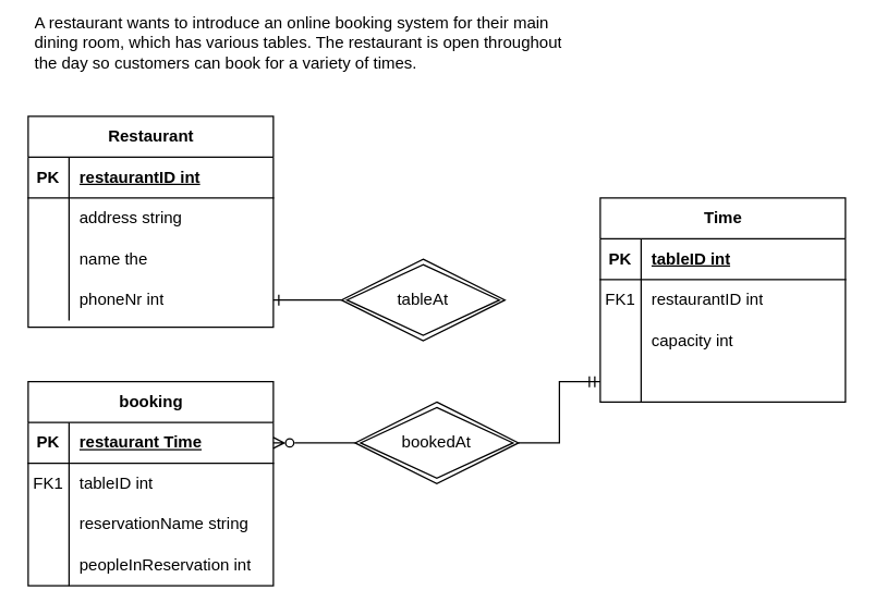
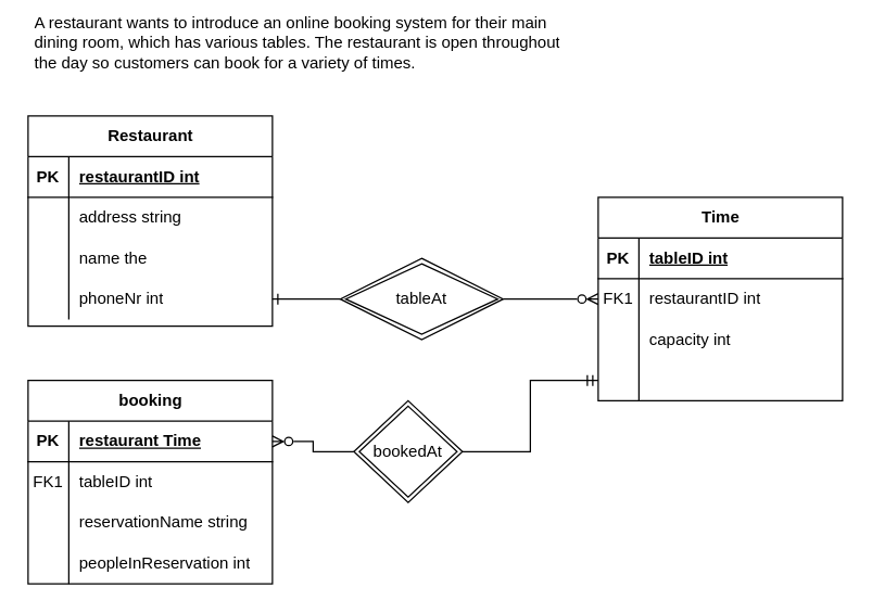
  <mxCell id="0" />
  <mxCell id="1" parent="0" />
  <mxCell id="2" value="Restaurant" style="shape=table;startSize=30;container=1;collapsible=1;childLayout=tableLayout;fixedRows=1;rowLines=0;fontStyle=1;align=center;resizeLast=1;html=1;" vertex="1" parent="1"><mxGeometry x="20" y="85" width="180" height="155" as="geometry" /></mxCell>
  <mxCell id="3" value="" style="shape=tableRow;horizontal=0;startSize=0;swimlaneHead=0;swimlaneBody=0;fillColor=none;collapsible=0;dropTarget=0;points=[[0,0.5],[1,0.5]];portConstraint=eastwest;top=0;left=0;right=0;bottom=1;" vertex="1" parent="2"><mxGeometry y="30" width="180" height="30" as="geometry" /></mxCell>
  <mxCell id="4" value="PK" style="shape=partialRectangle;connectable=0;fillColor=none;top=0;left=0;bottom=0;right=0;fontStyle=1;overflow=hidden;whiteSpace=wrap;html=1;" vertex="1" parent="3"><mxGeometry width="30" height="30" as="geometry"><mxRectangle width="30" height="30" as="alternateBounds" /></mxGeometry></mxCell>
  <mxCell id="5" value="restaurantID int " style="shape=partialRectangle;connectable=0;fillColor=none;top=0;left=0;bottom=0;right=0;align=left;spacingLeft=6;fontStyle=5;overflow=hidden;whiteSpace=wrap;html=1;" vertex="1" parent="3"><mxGeometry x="30" width="150" height="30" as="geometry"><mxRectangle width="150" height="30" as="alternateBounds" /></mxGeometry></mxCell>
  <mxCell id="6" value="" style="shape=tableRow;horizontal=0;startSize=0;swimlaneHead=0;swimlaneBody=0;fillColor=none;collapsible=0;dropTarget=0;points=[[0,0.5],[1,0.5]];portConstraint=eastwest;top=0;left=0;right=0;bottom=0;" vertex="1" parent="2"><mxGeometry y="60" width="180" height="30" as="geometry" /></mxCell>
  <mxCell id="7" value="" style="shape=partialRectangle;connectable=0;fillColor=none;top=0;left=0;bottom=0;right=0;editable=1;overflow=hidden;whiteSpace=wrap;html=1;" vertex="1" parent="6"><mxGeometry width="30" height="30" as="geometry"><mxRectangle width="30" height="30" as="alternateBounds" /></mxGeometry></mxCell>
  <mxCell id="8" value="address string" style="shape=partialRectangle;connectable=0;fillColor=none;top=0;left=0;bottom=0;right=0;align=left;spacingLeft=6;overflow=hidden;whiteSpace=wrap;html=1;" vertex="1" parent="6"><mxGeometry x="30" width="150" height="30" as="geometry"><mxRectangle width="150" height="30" as="alternateBounds" /></mxGeometry></mxCell>
  <mxCell id="9" value="" style="shape=tableRow;horizontal=0;startSize=0;swimlaneHead=0;swimlaneBody=0;fillColor=none;collapsible=0;dropTarget=0;points=[[0,0.5],[1,0.5]];portConstraint=eastwest;top=0;left=0;right=0;bottom=0;" vertex="1" parent="2"><mxGeometry y="90" width="180" height="30" as="geometry" /></mxCell>
  <mxCell id="10" value="" style="shape=partialRectangle;connectable=0;fillColor=none;top=0;left=0;bottom=0;right=0;editable=1;overflow=hidden;whiteSpace=wrap;html=1;" vertex="1" parent="9"><mxGeometry width="30" height="30" as="geometry"><mxRectangle width="30" height="30" as="alternateBounds" /></mxGeometry></mxCell>
  <mxCell id="11" value="name the" style="shape=partialRectangle;connectable=0;fillColor=none;top=0;left=0;bottom=0;right=0;align=left;spacingLeft=6;overflow=hidden;whiteSpace=wrap;html=1;" vertex="1" parent="9"><mxGeometry x="30" width="150" height="30" as="geometry"><mxRectangle width="150" height="30" as="alternateBounds" /></mxGeometry></mxCell>
  <mxCell id="12" value="" style="shape=tableRow;horizontal=0;startSize=0;swimlaneHead=0;swimlaneBody=0;fillColor=none;collapsible=0;dropTarget=0;points=[[0,0.5],[1,0.5]];portConstraint=eastwest;top=0;left=0;right=0;bottom=0;" vertex="1" parent="2"><mxGeometry y="120" width="180" height="30" as="geometry" /></mxCell>
  <mxCell id="13" value="" style="shape=partialRectangle;connectable=0;fillColor=none;top=0;left=0;bottom=0;right=0;editable=1;overflow=hidden;whiteSpace=wrap;html=1;" vertex="1" parent="12"><mxGeometry width="30" height="30" as="geometry"><mxRectangle width="30" height="30" as="alternateBounds" /></mxGeometry></mxCell>
  <mxCell id="14" value="phoneNr int" style="shape=partialRectangle;connectable=0;fillColor=none;top=0;left=0;bottom=0;right=0;align=left;spacingLeft=6;overflow=hidden;whiteSpace=wrap;html=1;" vertex="1" parent="12"><mxGeometry x="30" width="150" height="30" as="geometry"><mxRectangle width="150" height="30" as="alternateBounds" /></mxGeometry></mxCell>
+ <mxCell id="15" style="edgeStyle=orthogonalEdgeStyle;rounded=0;orthogonalLoop=1;jettySize=auto;html=1;exitX=1;exitY=0.5;exitDx=0;exitDy=0;endArrow=ERzeroToMany;endFill=0;" edge="1" parent="1" source="16" target="19"><mxGeometry relative="1" as="geometry" /></mxCell>
  <mxCell id="16" value="tableAt" style="shape=rhombus;double=1;perimeter=rhombusPerimeter;whiteSpace=wrap;html=1;align=center;" vertex="1" parent="1"><mxGeometry x="250" y="190" width="120" height="60" as="geometry" /></mxCell>
  <mxCell id="17" value="" style="edgeStyle=entityRelationEdgeStyle;fontSize=12;html=1;endArrow=ERone;endFill=1;rounded=0;exitX=0;exitY=0.5;exitDx=0;exitDy=0;" edge="1" parent="1" source="16" target="12"><mxGeometry width="100" height="100" relative="1" as="geometry"><mxPoint x="560" y="210" as="sourcePoint" /><mxPoint x="660" y="110" as="targetPoint" /><Array as="points"><mxPoint x="111" y="254" /><mxPoint x="130" y="310" /><mxPoint x="120" y="260" /><mxPoint x="120" y="310" /></Array></mxGeometry></mxCell>
  <mxCell id="18" style="edgeStyle=orthogonalEdgeStyle;rounded=0;orthogonalLoop=1;jettySize=auto;html=1;entryX=1;entryY=0.5;entryDx=0;entryDy=0;exitX=0;exitY=0.5;exitDx=0;exitDy=0;endArrow=none;endFill=0;startArrow=ERmandOne;startFill=0;" edge="1" parent="1" source="29" target="33"><mxGeometry relative="1" as="geometry" /></mxCell>
  <mxCell id="19" value="Time" style="shape=table;startSize=30;container=1;collapsible=1;childLayout=tableLayout;fixedRows=1;rowLines=0;fontStyle=1;align=center;resizeLast=1;html=1;" vertex="1" parent="1"><mxGeometry x="440" y="145" width="180" height="150" as="geometry" /></mxCell>
  <mxCell id="20" value="" style="shape=tableRow;horizontal=0;startSize=0;swimlaneHead=0;swimlaneBody=0;fillColor=none;collapsible=0;dropTarget=0;points=[[0,0.5],[1,0.5]];portConstraint=eastwest;top=0;left=0;right=0;bottom=1;" vertex="1" parent="19"><mxGeometry y="30" width="180" height="30" as="geometry" /></mxCell>
  <mxCell id="21" value="PK" style="shape=partialRectangle;connectable=0;fillColor=none;top=0;left=0;bottom=0;right=0;fontStyle=1;overflow=hidden;whiteSpace=wrap;html=1;" vertex="1" parent="20"><mxGeometry width="30" height="30" as="geometry"><mxRectangle width="30" height="30" as="alternateBounds" /></mxGeometry></mxCell>
  <mxCell id="22" value="tableID int " style="shape=partialRectangle;connectable=0;fillColor=none;top=0;left=0;bottom=0;right=0;align=left;spacingLeft=6;fontStyle=5;overflow=hidden;whiteSpace=wrap;html=1;" vertex="1" parent="20"><mxGeometry x="30" width="150" height="30" as="geometry"><mxRectangle width="150" height="30" as="alternateBounds" /></mxGeometry></mxCell>
  <mxCell id="23" value="" style="shape=tableRow;horizontal=0;startSize=0;swimlaneHead=0;swimlaneBody=0;fillColor=none;collapsible=0;dropTarget=0;points=[[0,0.5],[1,0.5]];portConstraint=eastwest;top=0;left=0;right=0;bottom=0;" vertex="1" parent="19"><mxGeometry y="60" width="180" height="30" as="geometry" /></mxCell>
  <mxCell id="24" value="FK1" style="shape=partialRectangle;connectable=0;fillColor=none;top=0;left=0;bottom=0;right=0;editable=1;overflow=hidden;whiteSpace=wrap;html=1;" vertex="1" parent="23"><mxGeometry width="30" height="30" as="geometry"><mxRectangle width="30" height="30" as="alternateBounds" /></mxGeometry></mxCell>
  <mxCell id="25" value="restaurantID int" style="shape=partialRectangle;connectable=0;fillColor=none;top=0;left=0;bottom=0;right=0;align=left;spacingLeft=6;overflow=hidden;whiteSpace=wrap;html=1;" vertex="1" parent="23"><mxGeometry x="30" width="150" height="30" as="geometry"><mxRectangle width="150" height="30" as="alternateBounds" /></mxGeometry></mxCell>
  <mxCell id="26" value="" style="shape=tableRow;horizontal=0;startSize=0;swimlaneHead=0;swimlaneBody=0;fillColor=none;collapsible=0;dropTarget=0;points=[[0,0.5],[1,0.5]];portConstraint=eastwest;top=0;left=0;right=0;bottom=0;" vertex="1" parent="19"><mxGeometry y="90" width="180" height="30" as="geometry" /></mxCell>
  <mxCell id="27" value="" style="shape=partialRectangle;connectable=0;fillColor=none;top=0;left=0;bottom=0;right=0;editable=1;overflow=hidden;whiteSpace=wrap;html=1;" vertex="1" parent="26"><mxGeometry width="30" height="30" as="geometry"><mxRectangle width="30" height="30" as="alternateBounds" /></mxGeometry></mxCell>
  <mxCell id="28" value="capacity int" style="shape=partialRectangle;connectable=0;fillColor=none;top=0;left=0;bottom=0;right=0;align=left;spacingLeft=6;overflow=hidden;whiteSpace=wrap;html=1;" vertex="1" parent="26"><mxGeometry x="30" width="150" height="30" as="geometry"><mxRectangle width="150" height="30" as="alternateBounds" /></mxGeometry></mxCell>
  <mxCell id="29" value="" style="shape=tableRow;horizontal=0;startSize=0;swimlaneHead=0;swimlaneBody=0;fillColor=none;collapsible=0;dropTarget=0;points=[[0,0.5],[1,0.5]];portConstraint=eastwest;top=0;left=0;right=0;bottom=0;" vertex="1" parent="19"><mxGeometry y="120" width="180" height="30" as="geometry" /></mxCell>
  <mxCell id="30" value="" style="shape=partialRectangle;connectable=0;fillColor=none;top=0;left=0;bottom=0;right=0;editable=1;overflow=hidden;whiteSpace=wrap;html=1;" vertex="1" parent="29"><mxGeometry width="30" height="30" as="geometry"><mxRectangle width="30" height="30" as="alternateBounds" /></mxGeometry></mxCell>
  <mxCell id="31" value="" style="shape=partialRectangle;connectable=0;fillColor=none;top=0;left=0;bottom=0;right=0;align=left;spacingLeft=6;overflow=hidden;whiteSpace=wrap;html=1;" vertex="1" parent="29"><mxGeometry x="30" width="150" height="30" as="geometry"><mxRectangle width="150" height="30" as="alternateBounds" /></mxGeometry></mxCell>
  <mxCell id="32" style="edgeStyle=orthogonalEdgeStyle;rounded=0;orthogonalLoop=1;jettySize=auto;html=1;entryX=1;entryY=0.5;entryDx=0;entryDy=0;endArrow=ERzeroToMany;endFill=0;" edge="1" parent="1" source="33" target="35"><mxGeometry relative="1" as="geometry" /></mxCell>
- <mxCell id="33" value="bookedAt" style="shape=rhombus;double=1;perimeter=rhombusPerimeter;whiteSpace=wrap;html=1;align=center;" vertex="1" parent="1"><mxGeometry x="260" y="295" width="120" height="60" as="geometry" /></mxCell>
+ <mxCell id="33" value="bookedAt" style="shape=rhombus;double=1;perimeter=rhombusPerimeter;whiteSpace=wrap;html=1;align=center;" vertex="1" parent="1"><mxGeometry x="260" y="295" width="80" height="75" as="geometry" /></mxCell>
  <mxCell id="34" value="booking" style="shape=table;startSize=30;container=1;collapsible=1;childLayout=tableLayout;fixedRows=1;rowLines=0;fontStyle=1;align=center;resizeLast=1;html=1;" vertex="1" parent="1"><mxGeometry x="20" y="280" width="180" height="150" as="geometry" /></mxCell>
  <mxCell id="35" value="" style="shape=tableRow;horizontal=0;startSize=0;swimlaneHead=0;swimlaneBody=0;fillColor=none;collapsible=0;dropTarget=0;points=[[0,0.5],[1,0.5]];portConstraint=eastwest;top=0;left=0;right=0;bottom=1;" vertex="1" parent="34"><mxGeometry y="30" width="180" height="30" as="geometry" /></mxCell>
  <mxCell id="36" value="PK" style="shape=partialRectangle;connectable=0;fillColor=none;top=0;left=0;bottom=0;right=0;fontStyle=1;overflow=hidden;whiteSpace=wrap;html=1;" vertex="1" parent="35"><mxGeometry width="30" height="30" as="geometry"><mxRectangle width="30" height="30" as="alternateBounds" /></mxGeometry></mxCell>
  <mxCell id="37" value="restaurant Time" style="shape=partialRectangle;connectable=0;fillColor=none;top=0;left=0;bottom=0;right=0;align=left;spacingLeft=6;fontStyle=5;overflow=hidden;whiteSpace=wrap;html=1;" vertex="1" parent="35"><mxGeometry x="30" width="150" height="30" as="geometry"><mxRectangle width="150" height="30" as="alternateBounds" /></mxGeometry></mxCell>
  <mxCell id="38" value="" style="shape=tableRow;horizontal=0;startSize=0;swimlaneHead=0;swimlaneBody=0;fillColor=none;collapsible=0;dropTarget=0;points=[[0,0.5],[1,0.5]];portConstraint=eastwest;top=0;left=0;right=0;bottom=0;" vertex="1" parent="34"><mxGeometry y="60" width="180" height="30" as="geometry" /></mxCell>
  <mxCell id="39" value="FK1" style="shape=partialRectangle;connectable=0;fillColor=none;top=0;left=0;bottom=0;right=0;editable=1;overflow=hidden;whiteSpace=wrap;html=1;" vertex="1" parent="38"><mxGeometry width="30" height="30" as="geometry"><mxRectangle width="30" height="30" as="alternateBounds" /></mxGeometry></mxCell>
  <mxCell id="40" value="tableID int" style="shape=partialRectangle;connectable=0;fillColor=none;top=0;left=0;bottom=0;right=0;align=left;spacingLeft=6;overflow=hidden;whiteSpace=wrap;html=1;" vertex="1" parent="38"><mxGeometry x="30" width="150" height="30" as="geometry"><mxRectangle width="150" height="30" as="alternateBounds" /></mxGeometry></mxCell>
  <mxCell id="41" value="" style="shape=tableRow;horizontal=0;startSize=0;swimlaneHead=0;swimlaneBody=0;fillColor=none;collapsible=0;dropTarget=0;points=[[0,0.5],[1,0.5]];portConstraint=eastwest;top=0;left=0;right=0;bottom=0;" vertex="1" parent="34"><mxGeometry y="90" width="180" height="30" as="geometry" /></mxCell>
  <mxCell id="42" value="" style="shape=partialRectangle;connectable=0;fillColor=none;top=0;left=0;bottom=0;right=0;editable=1;overflow=hidden;whiteSpace=wrap;html=1;" vertex="1" parent="41"><mxGeometry width="30" height="30" as="geometry"><mxRectangle width="30" height="30" as="alternateBounds" /></mxGeometry></mxCell>
  <mxCell id="43" value="reservationName string" style="shape=partialRectangle;connectable=0;fillColor=none;top=0;left=0;bottom=0;right=0;align=left;spacingLeft=6;overflow=hidden;whiteSpace=wrap;html=1;" vertex="1" parent="41"><mxGeometry x="30" width="150" height="30" as="geometry"><mxRectangle width="150" height="30" as="alternateBounds" /></mxGeometry></mxCell>
  <mxCell id="44" value="" style="shape=tableRow;horizontal=0;startSize=0;swimlaneHead=0;swimlaneBody=0;fillColor=none;collapsible=0;dropTarget=0;points=[[0,0.5],[1,0.5]];portConstraint=eastwest;top=0;left=0;right=0;bottom=0;" vertex="1" parent="34"><mxGeometry y="120" width="180" height="30" as="geometry" /></mxCell>
  <mxCell id="45" value="" style="shape=partialRectangle;connectable=0;fillColor=none;top=0;left=0;bottom=0;right=0;editable=1;overflow=hidden;whiteSpace=wrap;html=1;" vertex="1" parent="44"><mxGeometry width="30" height="30" as="geometry"><mxRectangle width="30" height="30" as="alternateBounds" /></mxGeometry></mxCell>
  <mxCell id="46" value="peopleInReservation int" style="shape=partialRectangle;connectable=0;fillColor=none;top=0;left=0;bottom=0;right=0;align=left;spacingLeft=6;overflow=hidden;whiteSpace=wrap;html=1;" vertex="1" parent="44"><mxGeometry x="30" width="150" height="30" as="geometry"><mxRectangle width="150" height="30" as="alternateBounds" /></mxGeometry></mxCell>
  <mxCell id="47" value="A restaurant wants to introduce an online booking system for their main &lt;br/&gt;dining room, which has various tables. The restaurant is open throughout&lt;br/&gt; the day so customers can book for a variety of times." style="text;html=1;strokeColor=none;fillColor=none;spacing=5;spacingTop=-20;whiteSpace=wrap;overflow=hidden;rounded=0;" vertex="1" parent="1"><mxGeometry x="20" y="20" width="410" height="120" as="geometry" /></mxCell>
